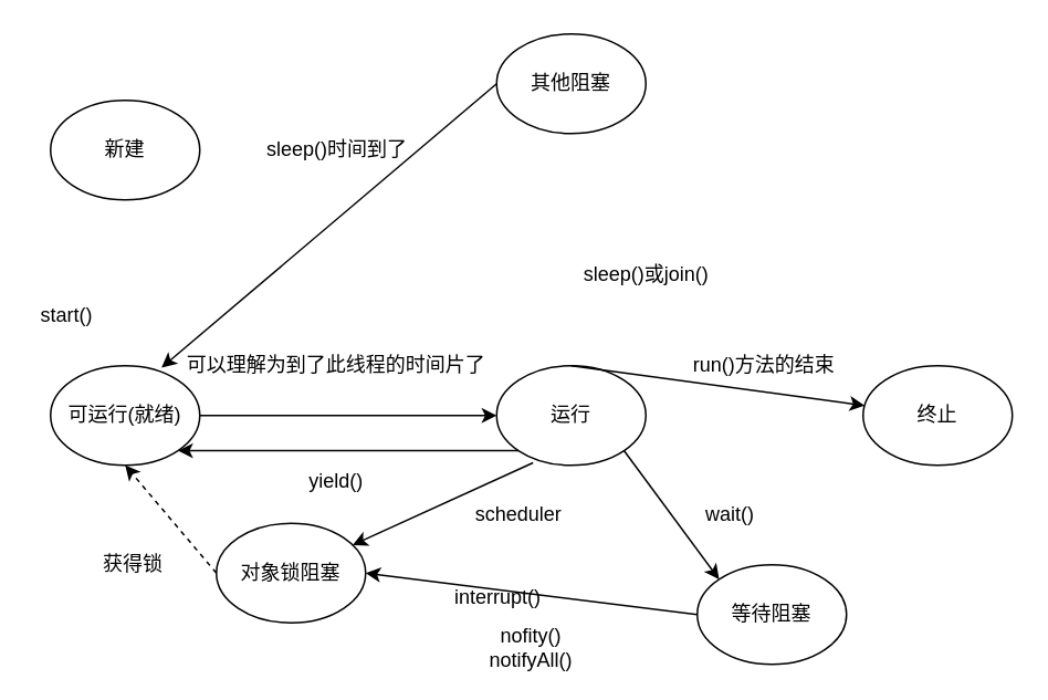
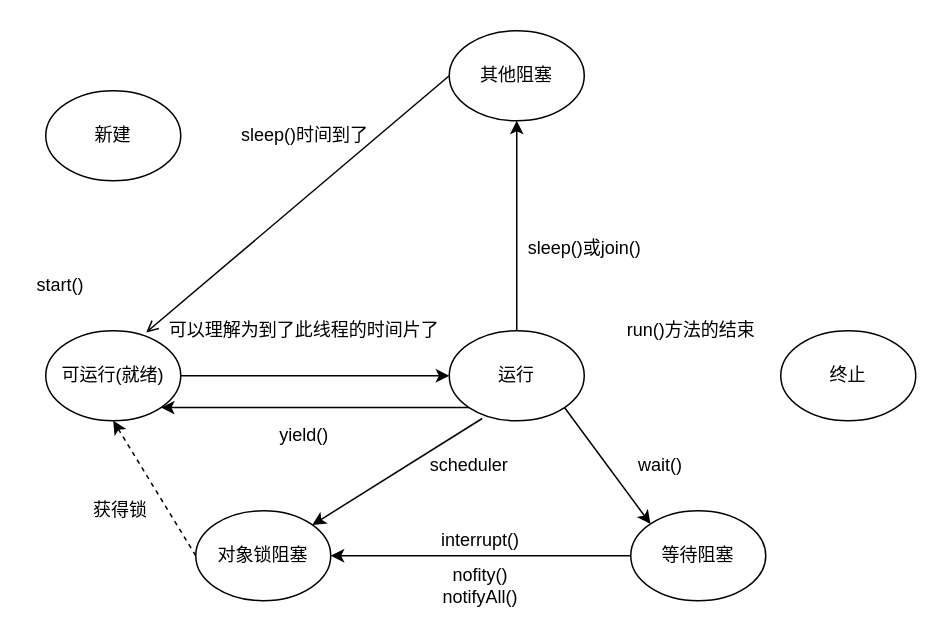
  <mxCell id="0" />
  <mxCell id="1" parent="0" />
  <mxCell id="2" value="新建" style="ellipse;whiteSpace=wrap;html=1;" vertex="1" parent="1"><mxGeometry x="30" y="60" width="90" height="60" as="geometry" /></mxCell>
  <mxCell id="3" value="可运行(就绪)" style="ellipse;whiteSpace=wrap;html=1;" vertex="1" parent="1"><mxGeometry x="30" y="220" width="90" height="60" as="geometry" /></mxCell>
  <mxCell id="4" value="其他阻塞" style="ellipse;whiteSpace=wrap;html=1;" vertex="1" parent="1"><mxGeometry x="299" y="20" width="90" height="60" as="geometry" /></mxCell>
  <mxCell id="5" value="运行" style="ellipse;whiteSpace=wrap;html=1;" vertex="1" parent="1"><mxGeometry x="299" y="220" width="90" height="60" as="geometry" /></mxCell>
  <mxCell id="6" value="终止" style="ellipse;whiteSpace=wrap;html=1;" vertex="1" parent="1"><mxGeometry x="520" y="220" width="90" height="60" as="geometry" /></mxCell>
  <mxCell id="7" value="等待阻塞" style="ellipse;whiteSpace=wrap;html=1;" vertex="1" parent="1"><mxGeometry x="420" y="340" width="90" height="60" as="geometry" /></mxCell>
- <mxCell id="8" value="对象锁阻塞" style="ellipse;whiteSpace=wrap;html=1;" vertex="1" parent="1"><mxGeometry x="130" y="315" width="90" height="60" as="geometry" /></mxCell>
+ <mxCell id="8" value="对象锁阻塞" style="ellipse;whiteSpace=wrap;html=1;" vertex="1" parent="1"><mxGeometry x="130" y="340" width="90" height="60" as="geometry" /></mxCell>
  <mxCell id="9" value="start()" style="text;html=1;strokeColor=none;fillColor=none;align=center;verticalAlign=middle;whiteSpace=wrap;rounded=0;" vertex="1" parent="1"><mxGeometry x="20" y="180" width="40" height="20" as="geometry" /></mxCell>
  <mxCell id="10" value="" style="endArrow=classic;html=1;exitX=1;exitY=0.5;exitDx=0;exitDy=0;entryX=0;entryY=0.5;entryDx=0;entryDy=0;" edge="1" parent="1" source="3" target="5"><mxGeometry width="50" height="50" relative="1" as="geometry"><mxPoint x="150" y="260" as="sourcePoint" /><mxPoint x="200" y="210" as="targetPoint" /></mxGeometry></mxCell>
  <mxCell id="11" value="可以理解为到了此线程的时间片了" style="text;html=1;strokeColor=none;fillColor=none;align=center;verticalAlign=middle;whiteSpace=wrap;rounded=0;" vertex="1" parent="1"><mxGeometry x="100" y="210" width="205" height="20" as="geometry" /></mxCell>
  <mxCell id="12" value="" style="endArrow=classic;html=1;exitX=0;exitY=1;exitDx=0;exitDy=0;entryX=1;entryY=1;entryDx=0;entryDy=0;" edge="1" parent="1" source="5" target="3"><mxGeometry width="50" height="50" relative="1" as="geometry"><mxPoint x="230" y="290" as="sourcePoint" /><mxPoint x="280" y="240" as="targetPoint" /></mxGeometry></mxCell>
  <mxCell id="13" value="yield()" style="text;html=1;strokeColor=none;fillColor=none;align=center;verticalAlign=middle;whiteSpace=wrap;rounded=0;" vertex="1" parent="1"><mxGeometry x="150" y="280" width="105" height="20" as="geometry" /></mxCell>
- <mxCell id="14" value="" style="endArrow=classic;html=1;exitX=0.5;exitY=0;exitDx=0;exitDy=0;" edge="1" parent="1" source="5" target="6"><mxGeometry width="50" height="50" relative="1" as="geometry"><mxPoint x="330" y="210" as="sourcePoint" /><mxPoint x="380" y="160" as="targetPoint" /></mxGeometry></mxCell>
+ <mxCell id="14" value="" style="endArrow=classic;html=1;exitX=0.5;exitY=0;exitDx=0;exitDy=0;" edge="1" parent="1" source="5" target="4"><mxGeometry width="50" height="50" relative="1" as="geometry"><mxPoint x="330" y="210" as="sourcePoint" /><mxPoint x="380" y="160" as="targetPoint" /></mxGeometry></mxCell>
  <mxCell id="15" value="sleep()或join()" style="text;html=1;strokeColor=none;fillColor=none;align=center;verticalAlign=middle;whiteSpace=wrap;rounded=0;" vertex="1" parent="1"><mxGeometry x="335.5" y="155" width="107" height="20" as="geometry" /></mxCell>
  <mxCell id="16" value="run()方法的结束" style="text;html=1;strokeColor=none;fillColor=none;align=center;verticalAlign=middle;whiteSpace=wrap;rounded=0;" vertex="1" parent="1"><mxGeometry x="407.5" y="210" width="105" height="20" as="geometry" /></mxCell>
- <mxCell id="17" value="" style="endArrow=classic;html=1;exitX=0;exitY=0.5;exitDx=0;exitDy=0;entryX=0.744;entryY=0.019;entryDx=0;entryDy=0;entryPerimeter=0;" edge="1" parent="1" source="4" target="3"><mxGeometry width="50" height="50" relative="1" as="geometry"><mxPoint x="210" y="110" as="sourcePoint" /><mxPoint x="260" y="60" as="targetPoint" /></mxGeometry></mxCell>
+ <mxCell id="17" value="" style="endArrow=open;html=1;exitX=0;exitY=0.5;exitDx=0;exitDy=0;entryX=0.744;entryY=0.019;entryDx=0;entryDy=0;entryPerimeter=0;" edge="1" parent="1" source="4" target="3"><mxGeometry width="50" height="50" relative="1" as="geometry"><mxPoint x="210" y="110" as="sourcePoint" /><mxPoint x="260" y="60" as="targetPoint" /></mxGeometry></mxCell>
  <mxCell id="18" value="sleep()时间到了" style="text;html=1;strokeColor=none;fillColor=none;align=center;verticalAlign=middle;whiteSpace=wrap;rounded=0;" vertex="1" parent="1"><mxGeometry x="152.5" y="80" width="100" height="20" as="geometry" /></mxCell>
  <mxCell id="19" value="" style="endArrow=classic;html=1;exitX=1;exitY=1;exitDx=0;exitDy=0;entryX=0;entryY=0;entryDx=0;entryDy=0;" edge="1" parent="1" source="5" target="7"><mxGeometry width="50" height="50" relative="1" as="geometry"><mxPoint x="400" y="330" as="sourcePoint" /><mxPoint x="450" y="280" as="targetPoint" /></mxGeometry></mxCell>
  <mxCell id="20" value="wait()" style="text;html=1;strokeColor=none;fillColor=none;align=center;verticalAlign=middle;whiteSpace=wrap;rounded=0;" vertex="1" parent="1"><mxGeometry x="420" y="300" width="40" height="20" as="geometry" /></mxCell>
  <mxCell id="21" value="" style="endArrow=classic;html=1;exitX=0;exitY=0.5;exitDx=0;exitDy=0;entryX=1;entryY=0.5;entryDx=0;entryDy=0;" edge="1" parent="1" source="7" target="8"><mxGeometry width="50" height="50" relative="1" as="geometry"><mxPoint x="320" y="420" as="sourcePoint" /><mxPoint x="370" y="370" as="targetPoint" /></mxGeometry></mxCell>
- <mxCell id="22" value="interrupt()" style="text;html=1;strokeColor=none;fillColor=none;align=center;verticalAlign=middle;whiteSpace=wrap;rounded=0;" vertex="1" parent="1"><mxGeometry x="255" y="350" width="90" height="20" as="geometry" /></mxCell>
+ <mxCell id="22" value="interrupt()" style="text;html=1;strokeColor=none;fillColor=none;align=center;verticalAlign=middle;whiteSpace=wrap;rounded=0;" vertex="1" parent="1"><mxGeometry x="275" y="350" width="90" height="20" as="geometry" /></mxCell>
  <mxCell id="23" value="nofity()&lt;br&gt;notifyAll()" style="text;html=1;strokeColor=none;fillColor=none;align=center;verticalAlign=middle;whiteSpace=wrap;rounded=0;" vertex="1" parent="1"><mxGeometry x="275" y="380" width="90" height="20" as="geometry" /></mxCell>
  <mxCell id="24" value="" style="endArrow=classic;html=1;exitX=0;exitY=0.5;exitDx=0;exitDy=0;entryX=0.5;entryY=1;entryDx=0;entryDy=0;dashed=1;" edge="1" parent="1" source="8" target="3"><mxGeometry width="50" height="50" relative="1" as="geometry"><mxPoint x="90" y="360" as="sourcePoint" /><mxPoint x="140" y="310" as="targetPoint" /></mxGeometry></mxCell>
  <mxCell id="25" value="获得锁" style="text;html=1;strokeColor=none;fillColor=none;align=center;verticalAlign=middle;whiteSpace=wrap;rounded=0;" vertex="1" parent="1"><mxGeometry x="60" y="330" width="40" height="20" as="geometry" /></mxCell>
  <mxCell id="26" value="" style="endArrow=classic;html=1;exitX=0.244;exitY=0.975;exitDx=0;exitDy=0;exitPerimeter=0;" edge="1" parent="1" source="5" target="8"><mxGeometry width="50" height="50" relative="1" as="geometry"><mxPoint x="270" y="340" as="sourcePoint" /><mxPoint x="320" y="290" as="targetPoint" /></mxGeometry></mxCell>
  <mxCell id="27" value="scheduler" style="text;html=1;strokeColor=none;fillColor=none;align=center;verticalAlign=middle;whiteSpace=wrap;rounded=0;" vertex="1" parent="1"><mxGeometry x="260" y="300" width="105" height="20" as="geometry" /></mxCell>
